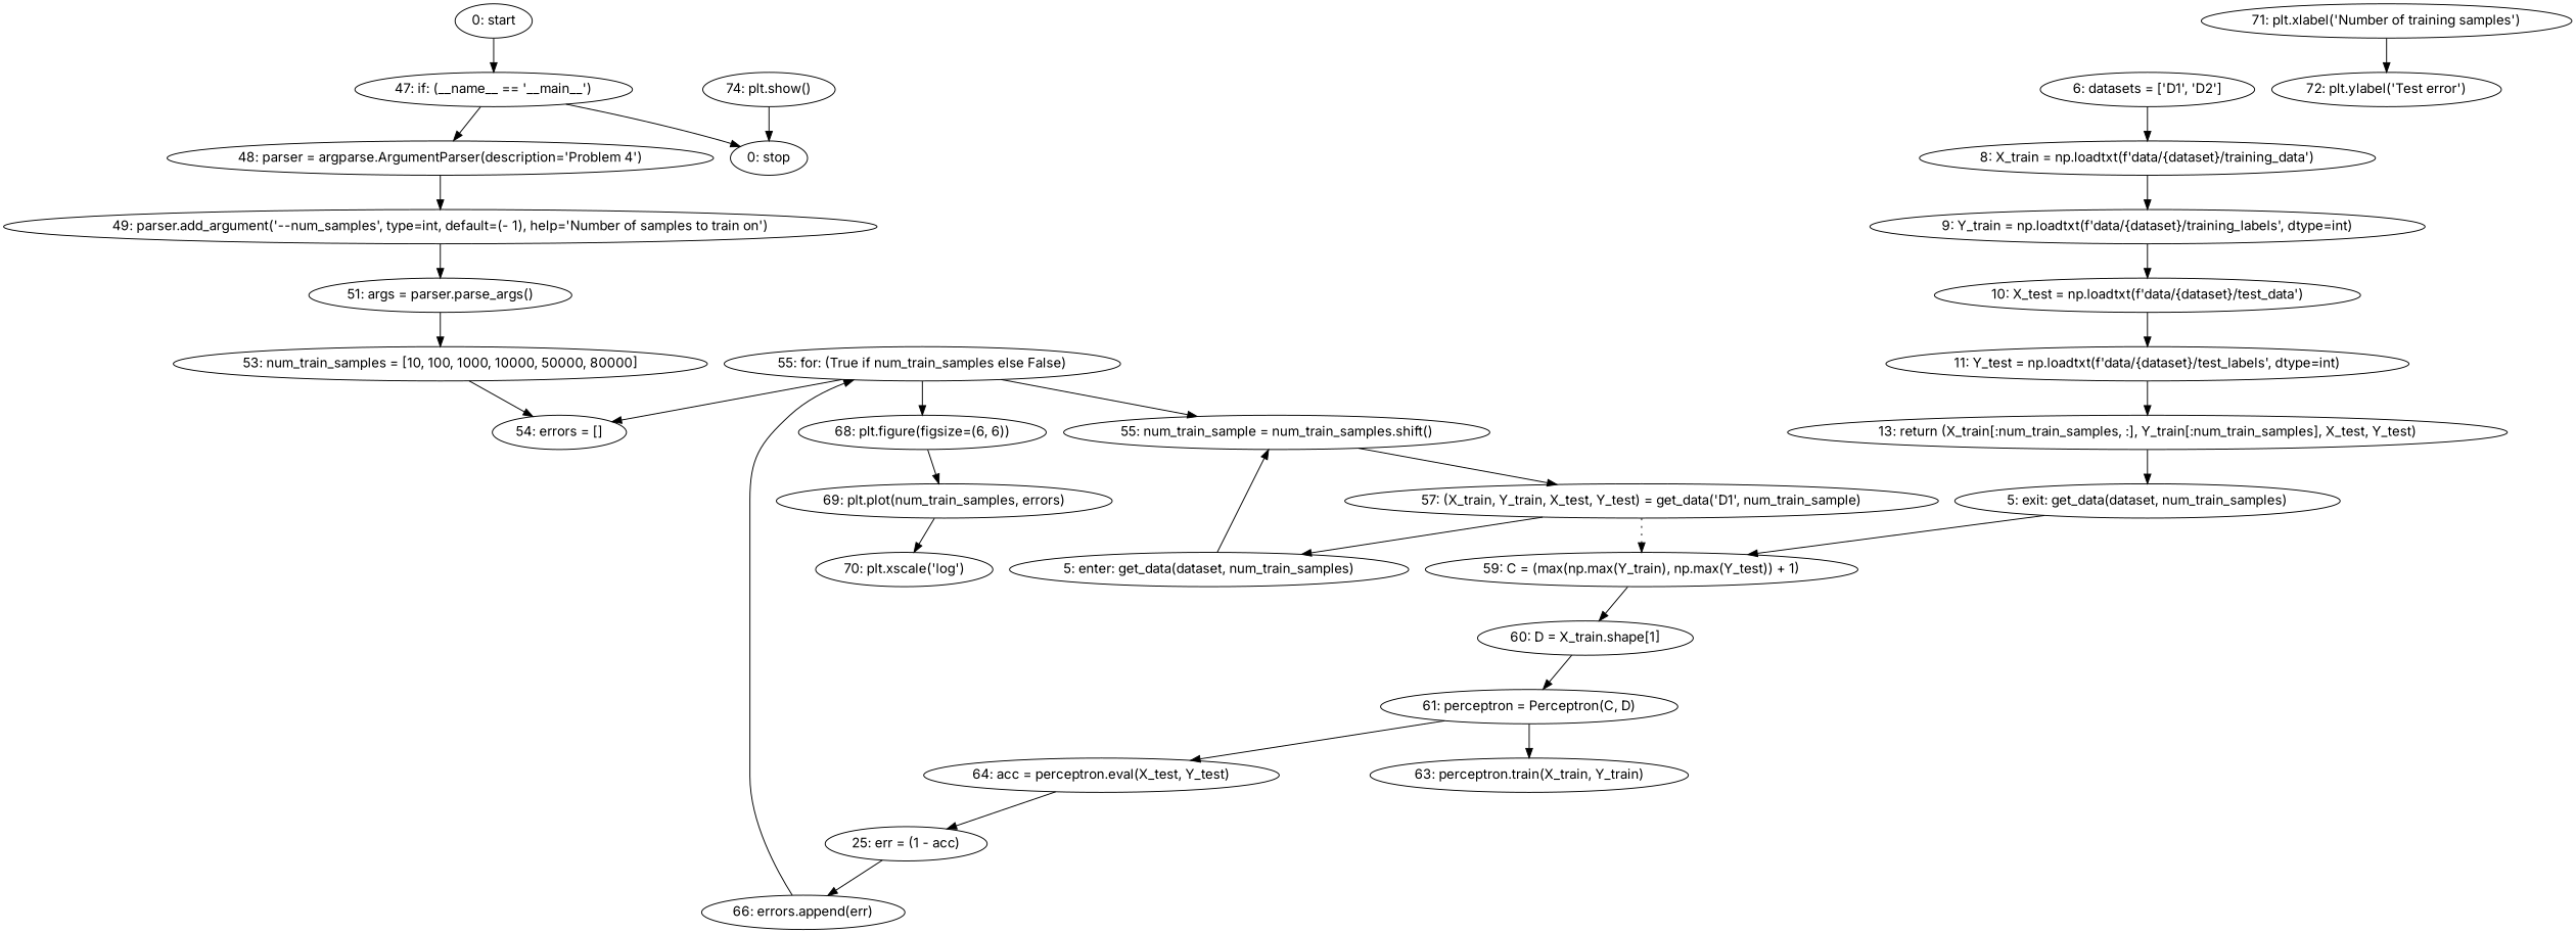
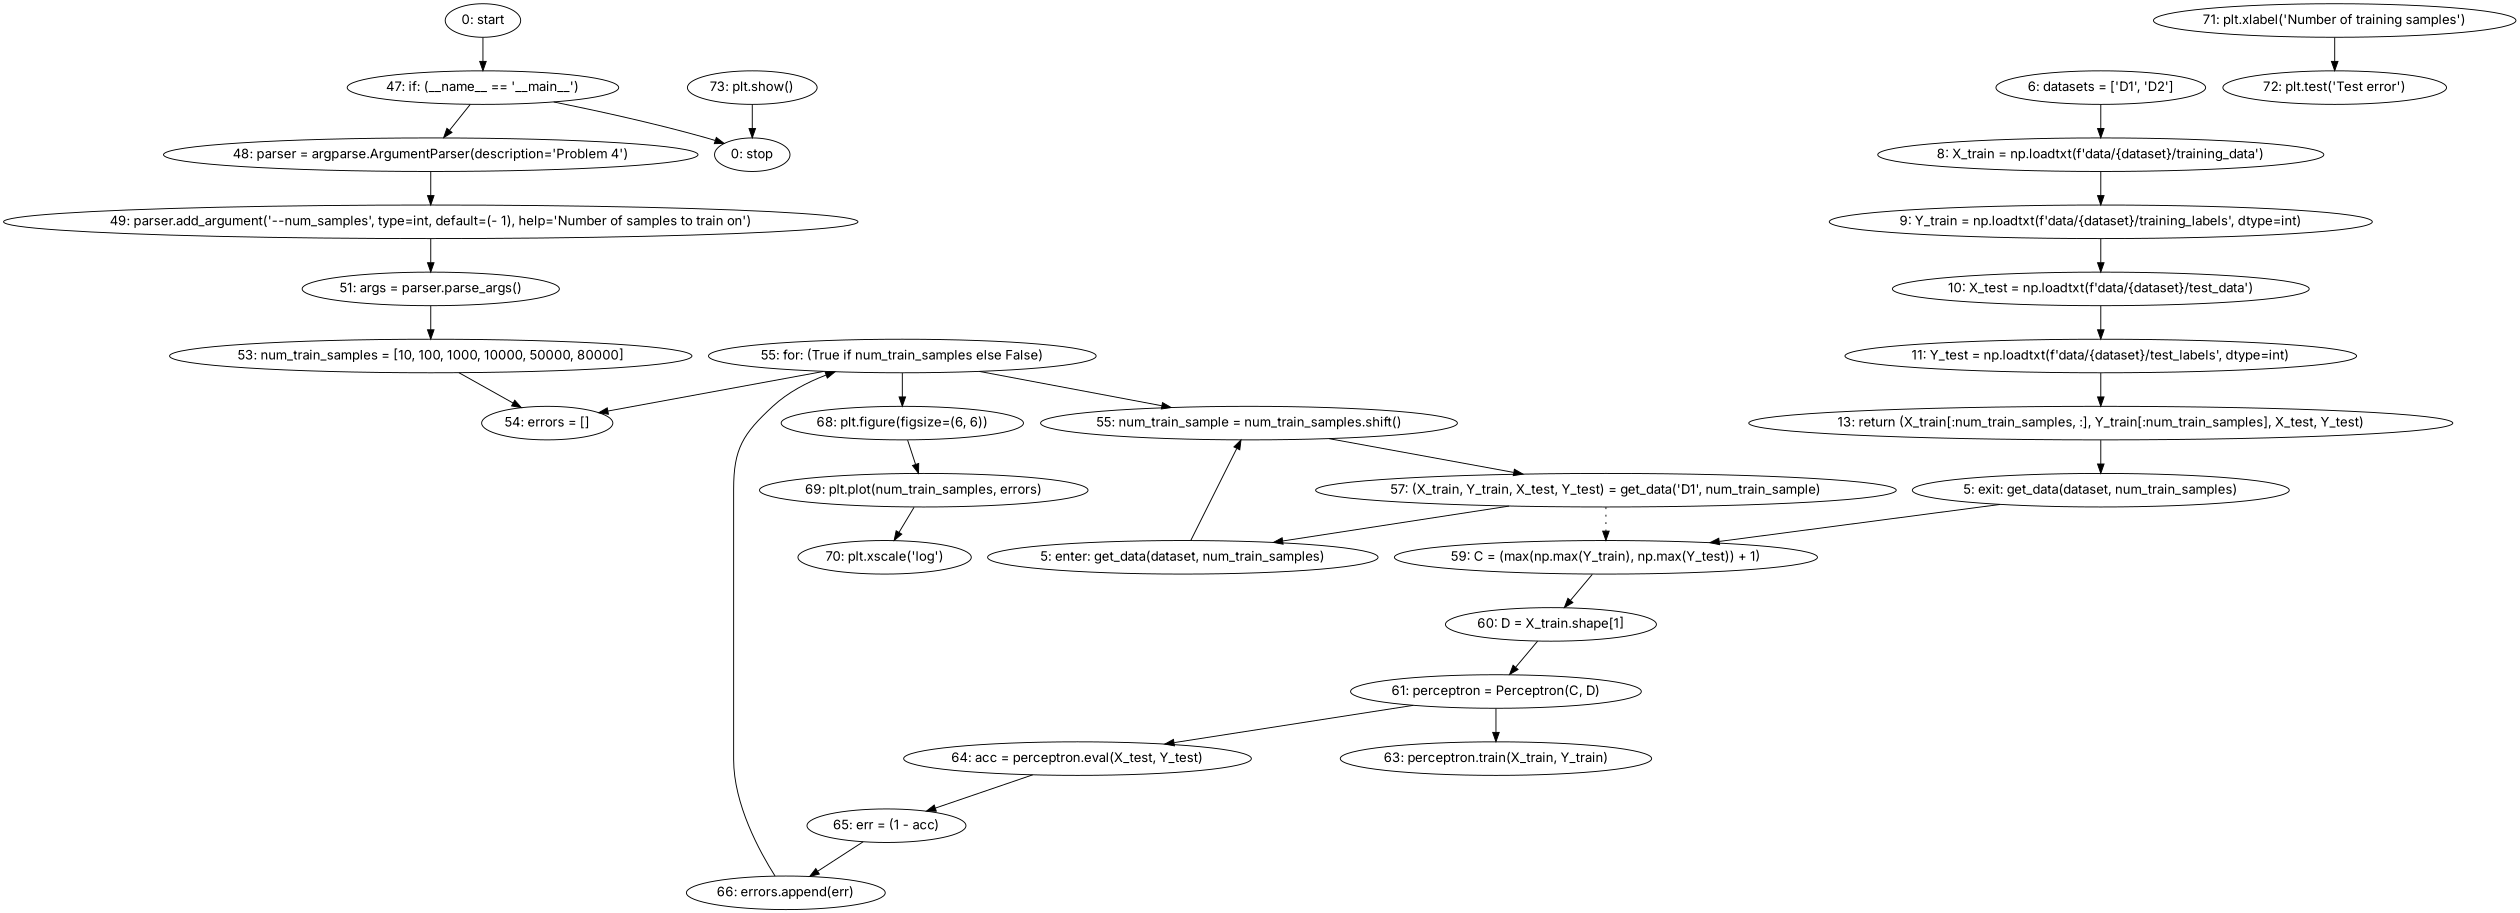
  strict digraph {
    fontname=Inter
    node [fontname=Inter]
    edge [fontname=Inter]
    n1 [label="0: start"]
    n2 [label="47: if: (__name__ == '__main__')"]
    n3 [label="48: parser = argparse.ArgumentParser(description='Problem 4')"]
    n4 [label="0: stop"]
    n5 [label="49: parser.add_argument('--num_samples', type=int, default=(- 1), help='Number of samples to train on')"]
    n6 [label="51: args = parser.parse_args()"]
    n7 [label="5: enter: get_data(dataset, num_train_samples)"]
    n8 [label="55: num_train_sample = num_train_samples.shift()"]
    n9 [label="6: datasets = ['D1', 'D2']"]
    n10 [label="8: X_train = np.loadtxt(f'data/{dataset}/training_data')"]
    n11 [label="9: Y_train = np.loadtxt(f'data/{dataset}/training_labels', dtype=int)"]
    n12 [label="10: X_test = np.loadtxt(f'data/{dataset}/test_data')"]
    n13 [label="57: (X_train, Y_train, X_test, Y_test) = get_data('D1', num_train_sample)"]
    n14 [label="59: C = (max(np.max(Y_train), np.max(Y_test)) + 1)"]
    n15 [label="60: D = X_train.shape[1]"]
    n16 [label="61: perceptron = Perceptron(C, D)"]
    n17 [label="63: perceptron.train(X_train, Y_train)"]
    n18 [label="64: acc = perceptron.eval(X_test, Y_test)"]
    n19 [label="5: exit: get_data(dataset, num_train_samples)"]
    n20 [label="13: return (X_train[:num_train_samples, :], Y_train[:num_train_samples], X_test, Y_test)"]
    n21 [label="11: Y_test = np.loadtxt(f'data/{dataset}/test_labels', dtype=int)"]
    n22 [label="53: num_train_samples = [10, 100, 1000, 10000, 50000, 80000]"]
    n23 [label="54: errors = []"]
    n24 [label="55: for: (True if num_train_samples else False)"]
    n25 [label="68: plt.figure(figsize=(6, 6))"]
    n26 [label="69: plt.plot(num_train_samples, errors)"]
    n27 [label="70: plt.xscale('log')"]
    n28 [label="66: errors.append(err)"]
-   n29 [label="25: err = (1 - acc)"]
+   n29 [label="65: err = (1 - acc)"]
    n30 [label="71: plt.xlabel('Number of training samples')"]
-   n31 [label="72: plt.ylabel('Test error')"]
-   n32 [label="74: plt.show()"]
+   n31 [label="72: plt.test('Test error')"]
+   n32 [label="73: plt.show()"]
    n1 -> n2
    n2 -> n3
    n2 -> n4
    n3 -> n5
    n5 -> n6
    n6 -> n22
    n7 -> n8
    n8 -> n13
    n9 -> n10
    n10 -> n11
    n11 -> n12
    n12 -> n21
    n13 -> n7
    n13 -> n14 [style=dotted weight=100]
    n14 -> n15
    n15 -> n16
    n16 -> n17
    n16 -> n18
    n18 -> n29
    n19 -> n14
    n20 -> n19
    n21 -> n20
    n22 -> n23
    n24 -> n8
    n24 -> n23
    n24 -> n25
    n25 -> n26
    n26 -> n27
    n28 -> n24
    n29 -> n28
    n30 -> n31
    n32 -> n4
  }
